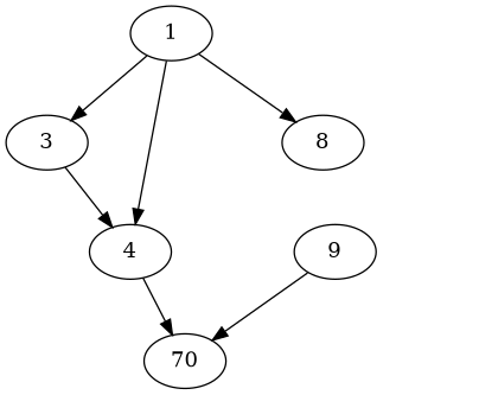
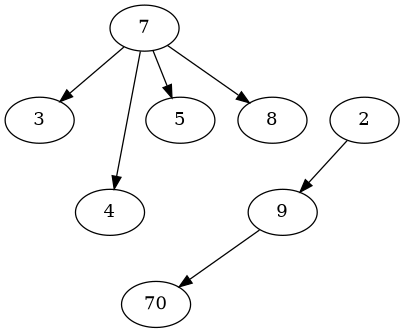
  digraph {
    "Duplicate states"=173688
    "Max states in OPEN"=12169
    Modes="60000ms; partial expansion, ; Pruning: processor isomorphism, processor normalisation, task equivalence, equivalent schedule 2, ; F-value: new, DRT, ; Optimisation: list scheduling, "
    "Node concurrency"=-1
    "Number of processors"=16
    "Pruned using list schedule length"=822515
    "States removed from OPEN"=172293
    "Time to schedule (ms)"=1829
    "Total idle time"=9
    "Total schedule length"=32
    "Total sequential time"=47
    "Total states created"=1216829
    node ["Finish time"=18 Processor=0 "Start time"=9 Weight=7]
    edge [Weight=3]
-   1 ["Finish time"=6 "Start time"=0 Weight=6]
+   1 ["Finish time"=6 "Start time"=0 Weight=6 label=7]
    3 ["Finish time"=16 Processor=1]
    4 [Processor=1 "Start time"=16 Weight=2]
+   5 ["Start time"=11]
    8 ["Finish time"=24 "Start time"=22 Weight=2]
+   2 ["Finish time"=9 "Start time"=6 Weight=3]
    9 ["Finish time"=11 Weight=2]
    n8 ["Finish time"=25 Processor=1 "Start time"=18 label=70]
    1 -> 3
    1 -> 4 [Weight=10]
+   1 -> 5
    1 -> 8
-   3 -> 4 [Weight=4]
-   4 -> n8 [Weight=8]
+   2 -> 9 [Weight=6]
    9 -> n8 [Weight=6]
  }
